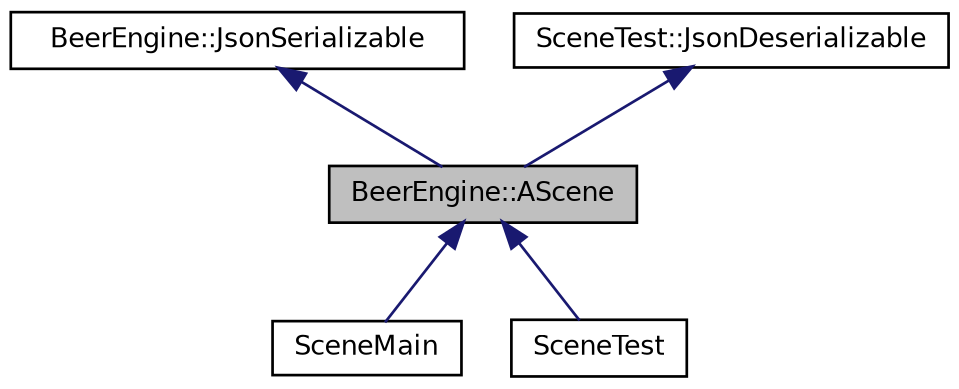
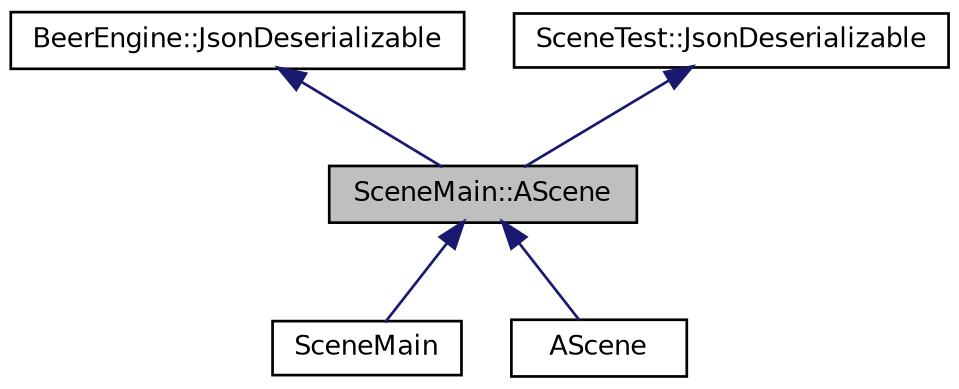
  digraph {
    node [color=black fillcolor=white fontname=Helvetica fontsize=10 shape=record style=filled]
    edge [color=midnightblue dir=back fontname=Helvetica fontsize=10 labelfontname=Helvetica labelfontsize=10 style=solid]
-   n1 [fillcolor=grey75 fontcolor=black height=0.2 label="BeerEngine::AScene" width=0.4]
+   n1 [fillcolor=grey75 fontcolor=black height=0.2 label="SceneMain::AScene" width=0.4]
    n2 [height=0.2 label=SceneMain width=0.4]
-   n3 [height=0.2 label=SceneTest width=0.4]
-   n4 [height=0.2 label="BeerEngine::JsonSerializable" width=0.4]
+   n3 [height=0.2 label=AScene width=0.4]
+   n4 [height=0.2 label="BeerEngine::JsonDeserializable" width=0.4]
    n5 [height=0.2 label="SceneTest::JsonDeserializable" width=0.4]
    n1 -> n2
    n1 -> n3
    n4 -> n1
    n5 -> n1
  }
